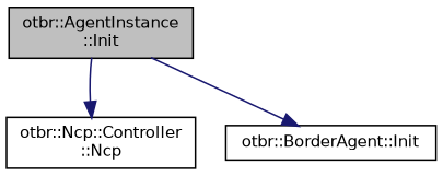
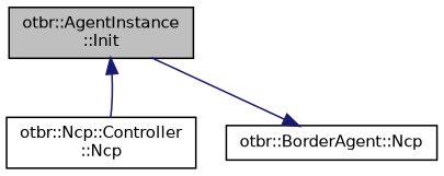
  digraph {
    rankdir=TB
    node [color=black fillcolor=white fontname=Helvetica fontsize=10 shape=record style=filled]
    edge [color=midnightblue fontname=Helvetica fontsize=10 labelfontname=Helvetica labelfontsize=10 style=solid]
    n1 [fillcolor=grey75 fontcolor=black height=0.2 label="otbr::AgentInstance\l::Init" width=0.4]
    n2 [height=0.2 label="otbr::Ncp::Controller\l::Ncp" width=0.4]
-   n3 [height=0.2 label="otbr::BorderAgent::Init" width=0.4]
-   n1 -> n2
+   n3 [height=0.2 label="otbr::BorderAgent::Ncp" width=0.4]
+   n2 -> n1
    n1 -> n3
  }
